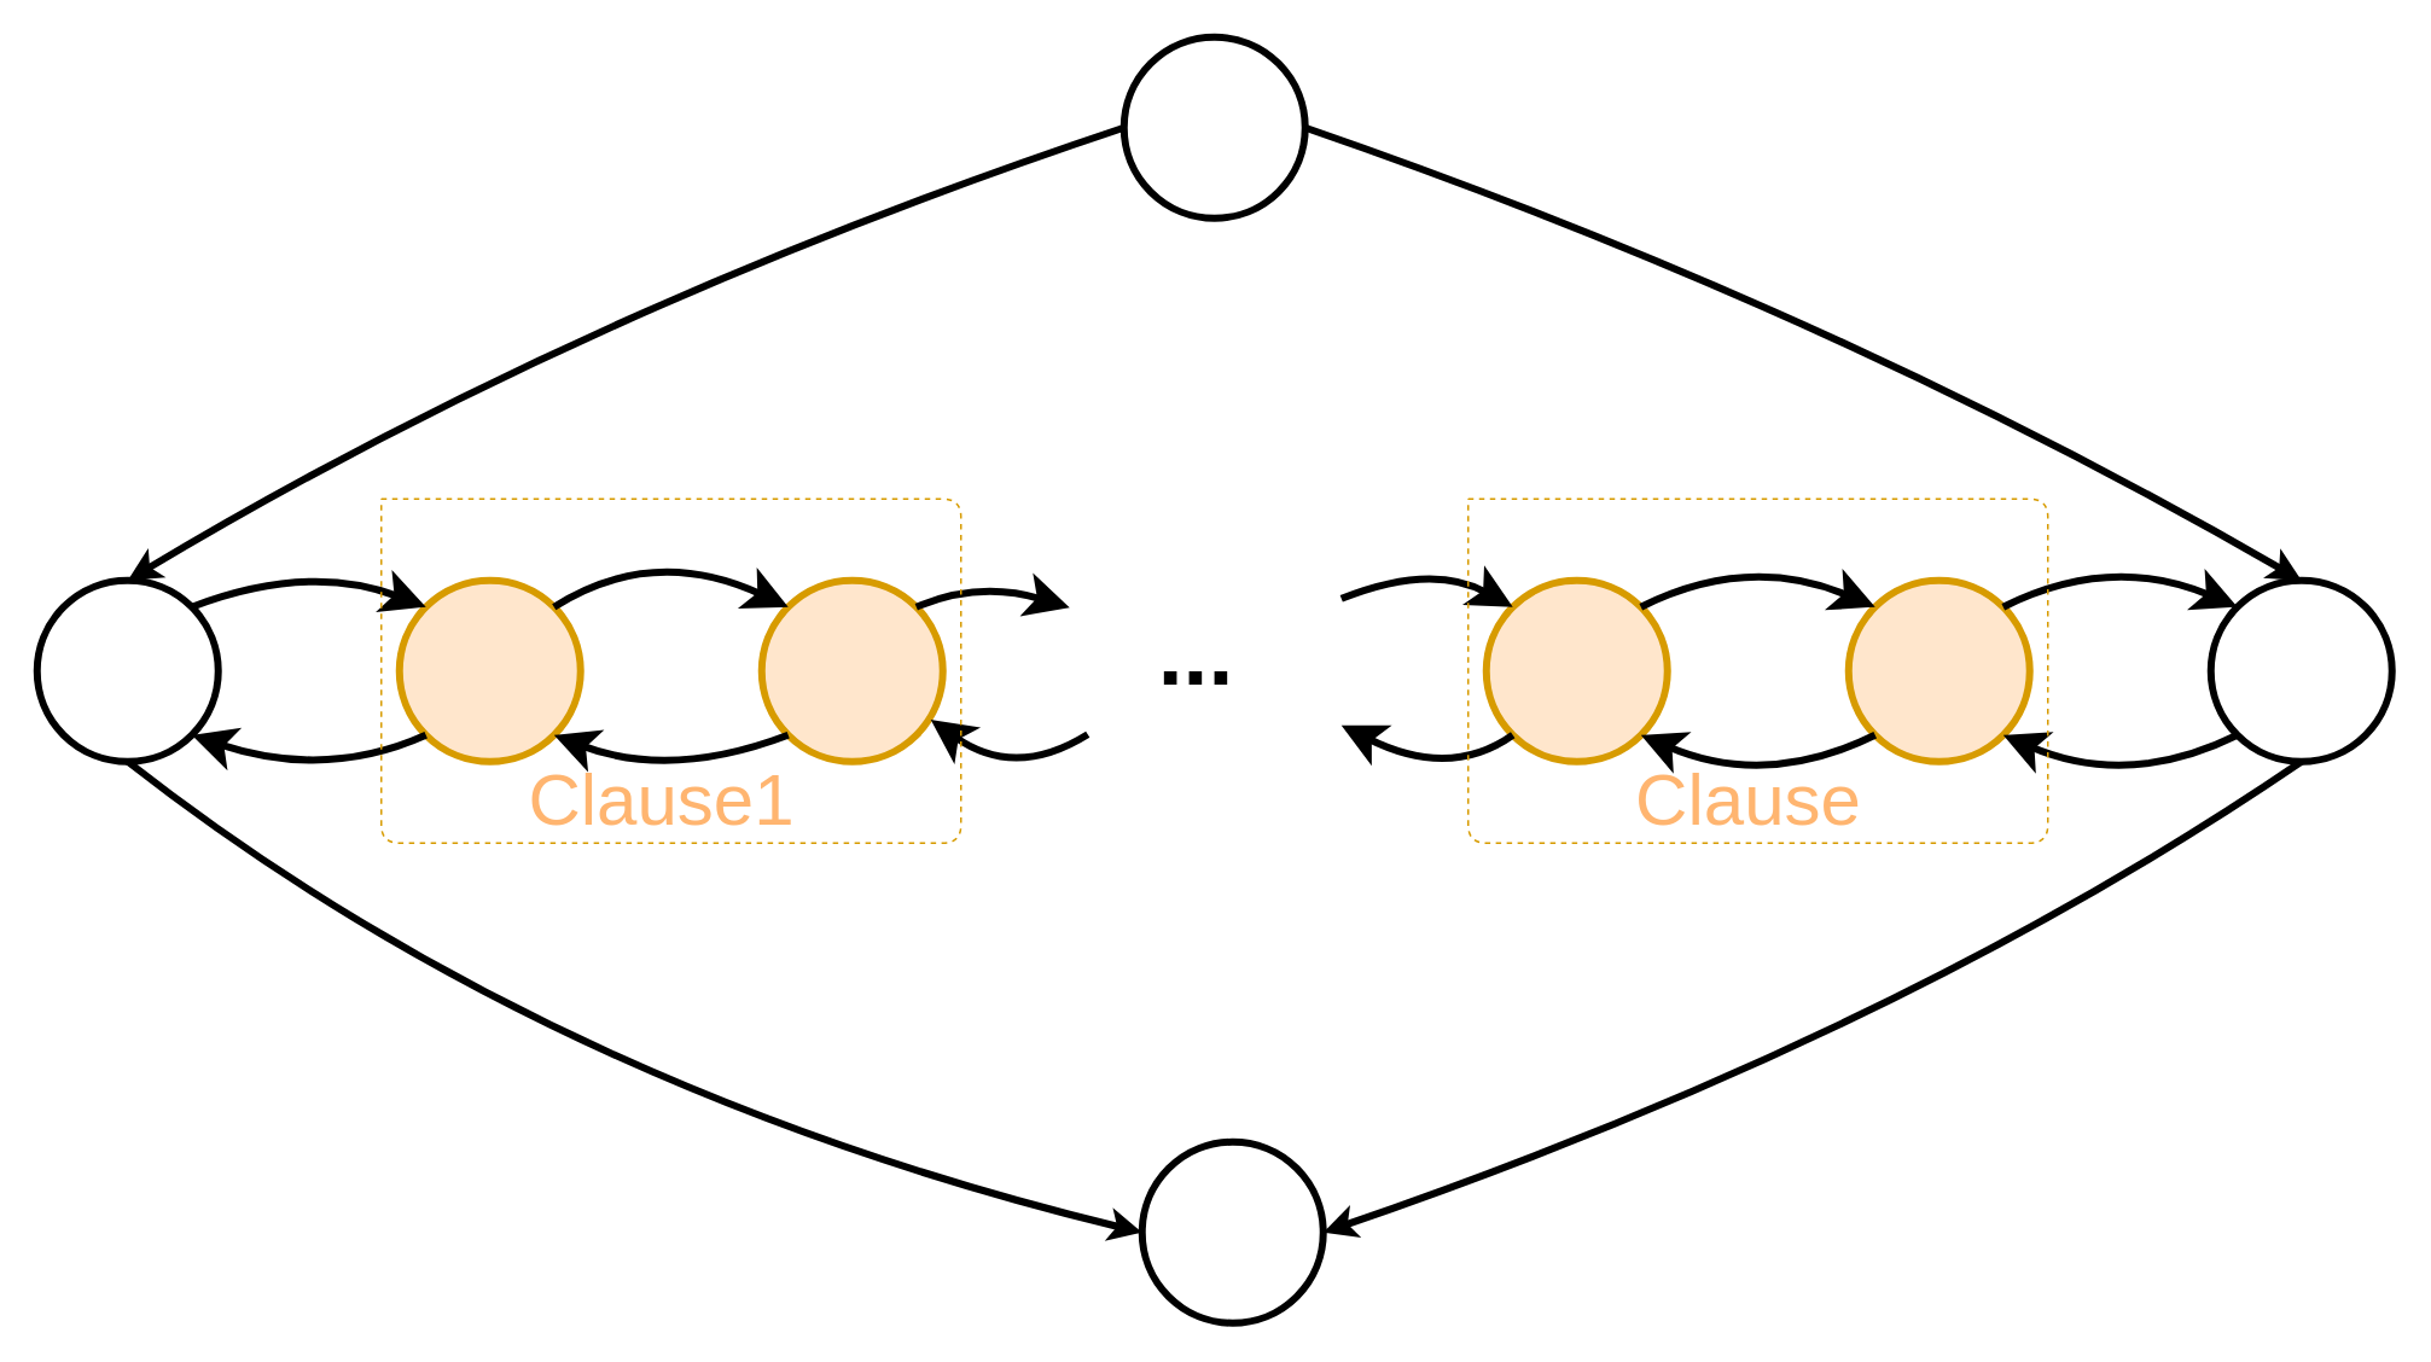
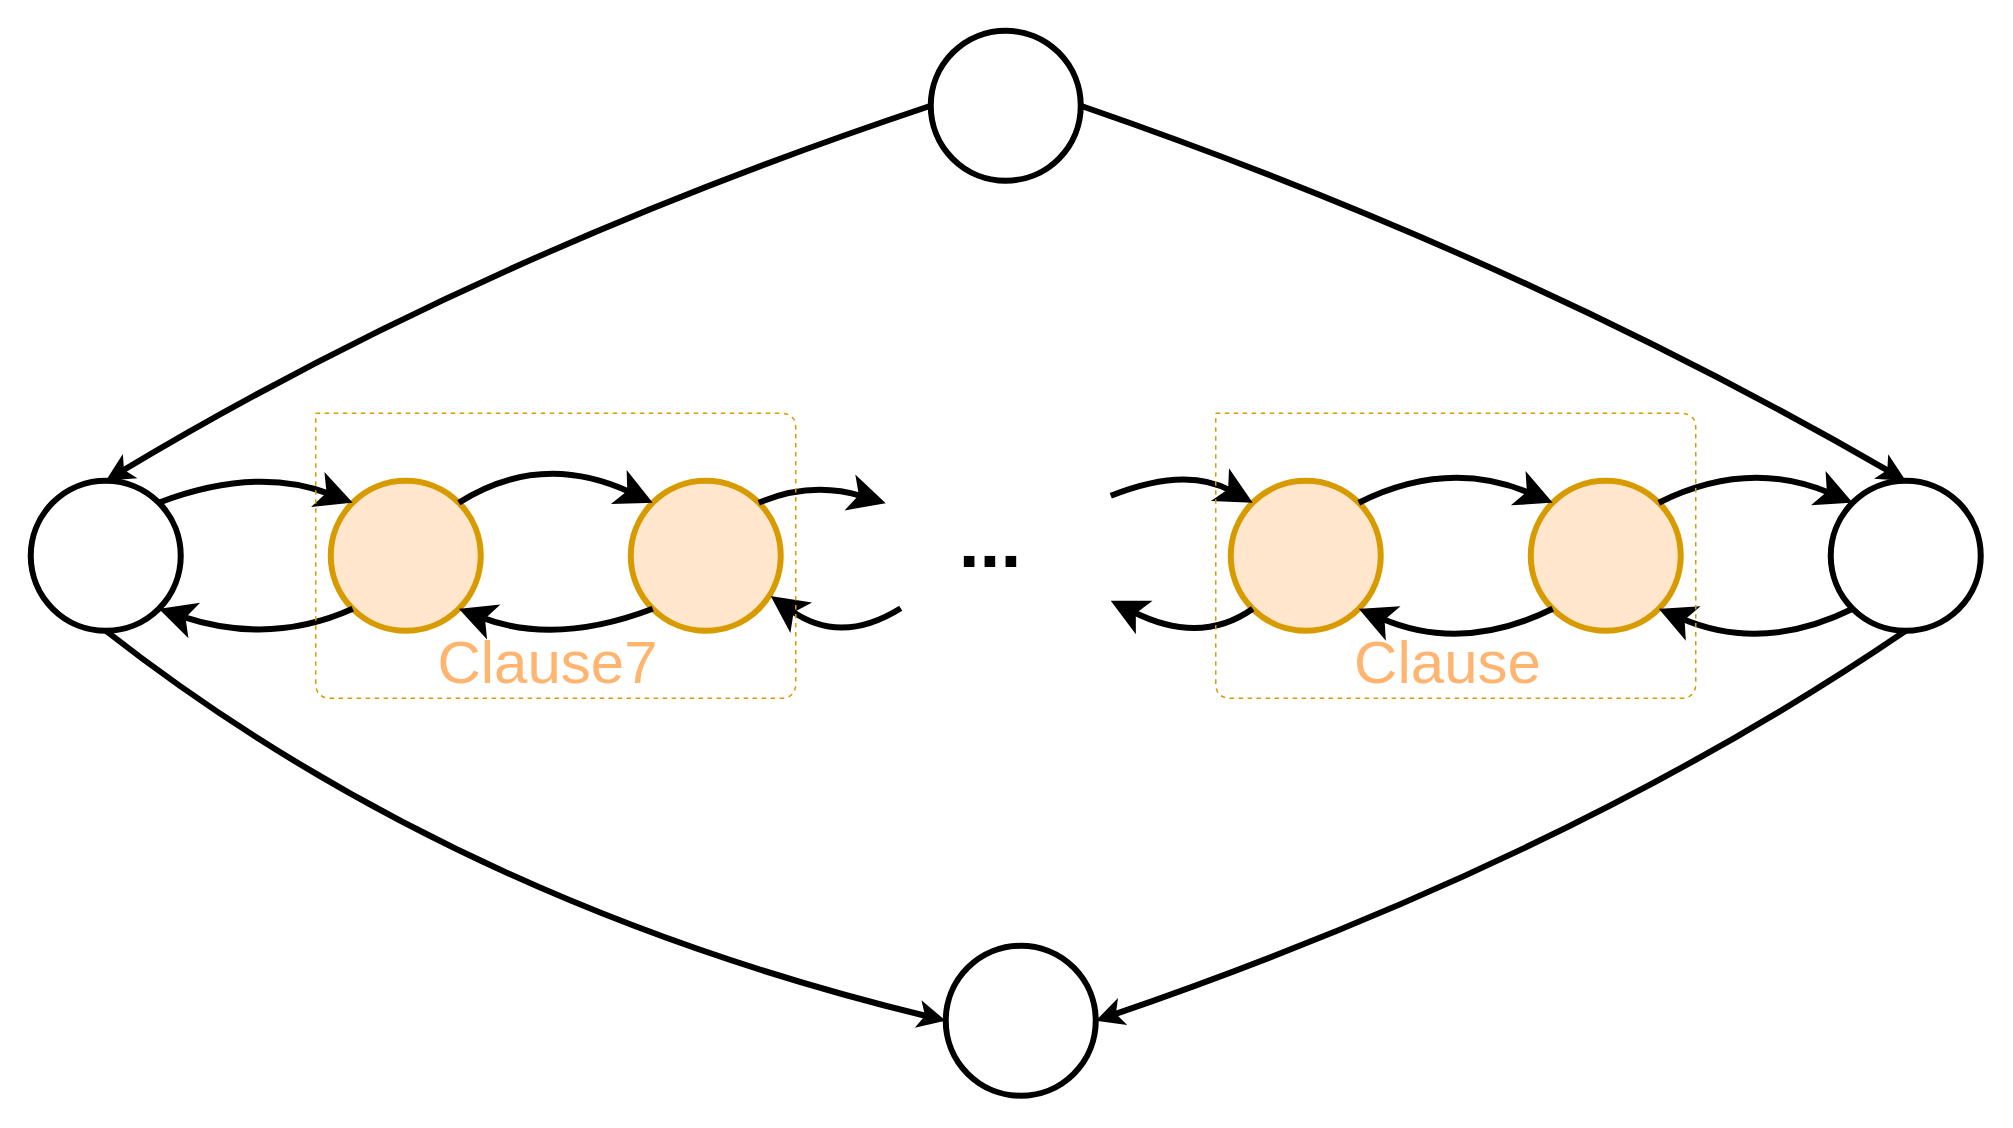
  <mxCell id="0" />
  <mxCell id="1" parent="0" />
  <mxCell id="2" value="" style="ellipse;whiteSpace=wrap;html=1;aspect=fixed;strokeWidth=4;" vertex="1" parent="1"><mxGeometry x="620" y="20" width="100" height="100" as="geometry" /></mxCell>
  <mxCell id="3" value="" style="ellipse;whiteSpace=wrap;html=1;aspect=fixed;strokeWidth=4;" vertex="1" parent="1"><mxGeometry x="20" y="320" width="100" height="100" as="geometry" /></mxCell>
  <mxCell id="4" value="" style="ellipse;whiteSpace=wrap;html=1;aspect=fixed;strokeWidth=4;fillColor=#ffe6cc;strokeColor=#d79b00;" vertex="1" parent="1"><mxGeometry x="220" y="320" width="100" height="100" as="geometry" /></mxCell>
  <mxCell id="5" value="" style="ellipse;whiteSpace=wrap;html=1;aspect=fixed;strokeWidth=4;fillColor=#ffe6cc;strokeColor=#d79b00;" vertex="1" parent="1"><mxGeometry x="420" y="320" width="100" height="100" as="geometry" /></mxCell>
  <mxCell id="6" value="" style="ellipse;whiteSpace=wrap;html=1;aspect=fixed;strokeWidth=4;fillColor=#ffe6cc;strokeColor=#d79b00;" vertex="1" parent="1"><mxGeometry x="820" y="320" width="100" height="100" as="geometry" /></mxCell>
  <mxCell id="7" value="" style="ellipse;whiteSpace=wrap;html=1;aspect=fixed;strokeWidth=4;fillColor=#ffe6cc;strokeColor=#d79b00;" vertex="1" parent="1"><mxGeometry x="1020" y="320" width="100" height="100" as="geometry" /></mxCell>
  <mxCell id="8" value="" style="ellipse;whiteSpace=wrap;html=1;aspect=fixed;strokeWidth=4;" vertex="1" parent="1"><mxGeometry x="1220" y="320" width="100" height="100" as="geometry" /></mxCell>
  <mxCell id="9" value="" style="endArrow=classic;html=1;exitX=1;exitY=0;exitDx=0;exitDy=0;entryX=0;entryY=0;entryDx=0;entryDy=0;curved=1;strokeWidth=4;endSize=12;" edge="1" parent="1" source="3" target="4"><mxGeometry width="50" height="50" relative="1" as="geometry"><mxPoint x="20" y="490" as="sourcePoint" /><mxPoint x="70" y="440" as="targetPoint" /><Array as="points"><mxPoint x="170" y="310" /></Array></mxGeometry></mxCell>
  <mxCell id="10" value="" style="endArrow=classic;html=1;entryX=1;entryY=1;entryDx=0;entryDy=0;exitX=0;exitY=1;exitDx=0;exitDy=0;strokeColor=#000000;curved=1;strokeWidth=4;endSize=12;" edge="1" parent="1" source="4" target="3"><mxGeometry width="50" height="50" relative="1" as="geometry"><mxPoint x="20" y="490" as="sourcePoint" /><mxPoint x="70" y="440" as="targetPoint" /><Array as="points"><mxPoint x="180" y="430" /></Array></mxGeometry></mxCell>
  <mxCell id="11" value="" style="endArrow=classic;html=1;exitX=1;exitY=0;exitDx=0;exitDy=0;entryX=0;entryY=0;entryDx=0;entryDy=0;curved=1;strokeWidth=4;endSize=12;" edge="1" parent="1" source="4" target="5"><mxGeometry width="50" height="50" relative="1" as="geometry"><mxPoint x="115.355" y="305.645" as="sourcePoint" /><mxPoint x="244.645" y="305.645" as="targetPoint" /><Array as="points"><mxPoint x="360" y="300" /></Array></mxGeometry></mxCell>
  <mxCell id="12" value="" style="endArrow=classic;html=1;entryX=1;entryY=1;entryDx=0;entryDy=0;exitX=0;exitY=1;exitDx=0;exitDy=0;strokeColor=#000000;curved=1;strokeWidth=4;endSize=12;" edge="1" parent="1" source="5" target="4"><mxGeometry width="50" height="50" relative="1" as="geometry"><mxPoint x="244.645" y="415.355" as="sourcePoint" /><mxPoint x="115.355" y="415.355" as="targetPoint" /><Array as="points"><mxPoint x="370" y="430" /></Array></mxGeometry></mxCell>
  <mxCell id="13" value="" style="endArrow=classic;html=1;exitX=0;exitY=1;exitDx=0;exitDy=0;strokeColor=#000000;curved=1;strokeWidth=4;endSize=12;" edge="1" parent="1" source="6"><mxGeometry width="50" height="50" relative="1" as="geometry"><mxPoint x="254.645" y="425.355" as="sourcePoint" /><mxPoint x="740" y="400" as="targetPoint" /><Array as="points"><mxPoint x="800" y="430" /></Array></mxGeometry></mxCell>
  <mxCell id="14" value="" style="endArrow=classic;html=1;exitX=1;exitY=0;exitDx=0;exitDy=0;curved=1;strokeWidth=4;endSize=12;" edge="1" parent="1" source="5"><mxGeometry width="50" height="50" relative="1" as="geometry"><mxPoint x="315.355" y="344.645" as="sourcePoint" /><mxPoint x="590" y="335" as="targetPoint" /><Array as="points"><mxPoint x="540" y="320" /></Array></mxGeometry></mxCell>
  <mxCell id="15" value="" style="endArrow=classic;html=1;strokeColor=#000000;curved=1;strokeWidth=4;endSize=12;entryX=0.933;entryY=0.769;entryDx=0;entryDy=0;entryPerimeter=0;" edge="1" parent="1" target="5"><mxGeometry width="50" height="50" relative="1" as="geometry"><mxPoint x="600" y="405" as="sourcePoint" /><mxPoint x="750" y="410" as="targetPoint" /><Array as="points"><mxPoint x="560" y="430" /></Array></mxGeometry></mxCell>
  <mxCell id="16" value="" style="endArrow=classic;html=1;curved=1;strokeWidth=4;endSize=12;entryX=0;entryY=0;entryDx=0;entryDy=0;" edge="1" parent="1" target="6"><mxGeometry width="50" height="50" relative="1" as="geometry"><mxPoint x="740" y="330" as="sourcePoint" /><mxPoint x="600" y="345" as="targetPoint" /><Array as="points"><mxPoint x="790" y="310" /></Array></mxGeometry></mxCell>
  <mxCell id="17" value="..." style="text;html=1;strokeColor=none;fillColor=none;align=center;verticalAlign=middle;whiteSpace=wrap;rounded=0;fontStyle=1;fontSize=50;" vertex="1" parent="1"><mxGeometry x="630" y="340" width="60" height="40" as="geometry" /></mxCell>
  <mxCell id="18" value="" style="endArrow=classic;html=1;curved=1;strokeWidth=4;endSize=12;entryX=0;entryY=0;entryDx=0;entryDy=0;exitX=1;exitY=0;exitDx=0;exitDy=0;" edge="1" parent="1" source="6" target="7"><mxGeometry width="50" height="50" relative="1" as="geometry"><mxPoint x="930" y="320" as="sourcePoint" /><mxPoint x="1010" y="320" as="targetPoint" /><Array as="points"><mxPoint x="964.64" y="305" /></Array></mxGeometry></mxCell>
  <mxCell id="19" value="" style="endArrow=classic;html=1;entryX=1;entryY=1;entryDx=0;entryDy=0;exitX=0;exitY=1;exitDx=0;exitDy=0;strokeColor=#000000;curved=1;strokeWidth=4;endSize=12;" edge="1" parent="1" source="7" target="6"><mxGeometry width="50" height="50" relative="1" as="geometry"><mxPoint x="1039.285" y="410.355" as="sourcePoint" /><mxPoint x="909.995" y="410.355" as="targetPoint" /><Array as="points"><mxPoint x="974.64" y="435" /></Array></mxGeometry></mxCell>
  <mxCell id="20" value="" style="endArrow=classic;html=1;exitX=1;exitY=0;exitDx=0;exitDy=0;entryX=0;entryY=0;entryDx=0;entryDy=0;curved=1;strokeWidth=4;endSize=12;" edge="1" parent="1" source="7" target="8"><mxGeometry width="50" height="50" relative="1" as="geometry"><mxPoint x="1109.995" y="339.645" as="sourcePoint" /><mxPoint x="1239.285" y="339.645" as="targetPoint" /><Array as="points"><mxPoint x="1164.64" y="305" /></Array></mxGeometry></mxCell>
  <mxCell id="21" value="" style="endArrow=classic;html=1;entryX=1;entryY=1;entryDx=0;entryDy=0;exitX=0;exitY=1;exitDx=0;exitDy=0;strokeColor=#000000;curved=1;strokeWidth=4;endSize=12;" edge="1" parent="1" source="8" target="7"><mxGeometry width="50" height="50" relative="1" as="geometry"><mxPoint x="1239.285" y="410.355" as="sourcePoint" /><mxPoint x="1109.995" y="410.355" as="targetPoint" /><Array as="points"><mxPoint x="1174.64" y="435" /></Array></mxGeometry></mxCell>
  <mxCell id="22" value="" style="endArrow=classic;html=1;strokeColor=#000000;strokeWidth=4;fontSize=50;entryX=0.5;entryY=0;entryDx=0;entryDy=0;exitX=0;exitY=0.5;exitDx=0;exitDy=0;curved=1;" edge="1" parent="1" source="2" target="3"><mxGeometry width="50" height="50" relative="1" as="geometry"><mxPoint x="20" y="490" as="sourcePoint" /><mxPoint x="70" y="440" as="targetPoint" /><Array as="points"><mxPoint x="320" y="170" /></Array></mxGeometry></mxCell>
  <mxCell id="23" value="" style="endArrow=classic;html=1;strokeColor=#000000;strokeWidth=4;fontSize=50;entryX=0.5;entryY=0;entryDx=0;entryDy=0;exitX=1;exitY=0.5;exitDx=0;exitDy=0;curved=1;" edge="1" parent="1" source="2" target="8"><mxGeometry width="50" height="50" relative="1" as="geometry"><mxPoint x="20" y="490" as="sourcePoint" /><mxPoint x="70" y="440" as="targetPoint" /><Array as="points"><mxPoint x="1010" y="170" /></Array></mxGeometry></mxCell>
  <mxCell id="24" value="" style="ellipse;whiteSpace=wrap;html=1;aspect=fixed;strokeWidth=4;" vertex="1" parent="1"><mxGeometry x="630" y="630" width="100" height="100" as="geometry" /></mxCell>
  <mxCell id="25" value="" style="endArrow=classic;html=1;strokeColor=#000000;strokeWidth=4;fontSize=50;entryX=1;entryY=0.5;entryDx=0;entryDy=0;exitX=0.5;exitY=1;exitDx=0;exitDy=0;curved=1;" edge="1" parent="1" source="8" target="24"><mxGeometry width="50" height="50" relative="1" as="geometry"><mxPoint x="20" y="800" as="sourcePoint" /><mxPoint x="70" y="750" as="targetPoint" /><Array as="points"><mxPoint x="1050" y="570" /></Array></mxGeometry></mxCell>
  <mxCell id="26" value="" style="endArrow=classic;html=1;strokeColor=#000000;strokeWidth=4;fontSize=50;entryX=0;entryY=0.5;entryDx=0;entryDy=0;exitX=0.5;exitY=1;exitDx=0;exitDy=0;curved=1;" edge="1" parent="1" source="3" target="24"><mxGeometry width="50" height="50" relative="1" as="geometry"><mxPoint x="20" y="800" as="sourcePoint" /><mxPoint x="70" y="750" as="targetPoint" /><Array as="points"><mxPoint x="300" y="600" /></Array></mxGeometry></mxCell>
  <mxCell id="27" value="" style="endArrow=none;dashed=1;html=1;fillColor=#ffe6cc;strokeColor=#d79b00;" edge="1" parent="1"><mxGeometry width="50" height="50" relative="1" as="geometry"><mxPoint x="210" y="275" as="sourcePoint" /><mxPoint x="210" y="275" as="targetPoint" /><Array as="points"><mxPoint x="530" y="275" /><mxPoint x="530" y="465" /><mxPoint x="210" y="465" /></Array></mxGeometry></mxCell>
- <mxCell id="28" value="Clause1" style="text;html=1;align=center;verticalAlign=middle;whiteSpace=wrap;rounded=0;fontSize=40;fontColor=#FFB570;" vertex="1" parent="1"><mxGeometry x="290" y="410" width="150" height="60" as="geometry" /></mxCell>
+ <mxCell id="28" value="Clause7" style="text;html=1;align=center;verticalAlign=middle;whiteSpace=wrap;rounded=0;fontSize=40;fontColor=#FFB570;" vertex="1" parent="1"><mxGeometry x="290" y="410" width="150" height="60" as="geometry" /></mxCell>
  <mxCell id="29" value="" style="endArrow=none;dashed=1;html=1;fillColor=#ffe6cc;strokeColor=#d79b00;" edge="1" parent="1"><mxGeometry width="50" height="50" relative="1" as="geometry"><mxPoint x="810" y="275" as="sourcePoint" /><mxPoint x="810" y="275" as="targetPoint" /><Array as="points"><mxPoint x="1130" y="275" /><mxPoint x="1130" y="465" /><mxPoint x="810" y="465" /></Array></mxGeometry></mxCell>
  <mxCell id="30" value="Clause" style="text;html=1;align=center;verticalAlign=middle;whiteSpace=wrap;rounded=0;fontSize=40;fontColor=#FFB570;" vertex="1" parent="1"><mxGeometry x="890" y="410" width="150" height="60" as="geometry" /></mxCell>
